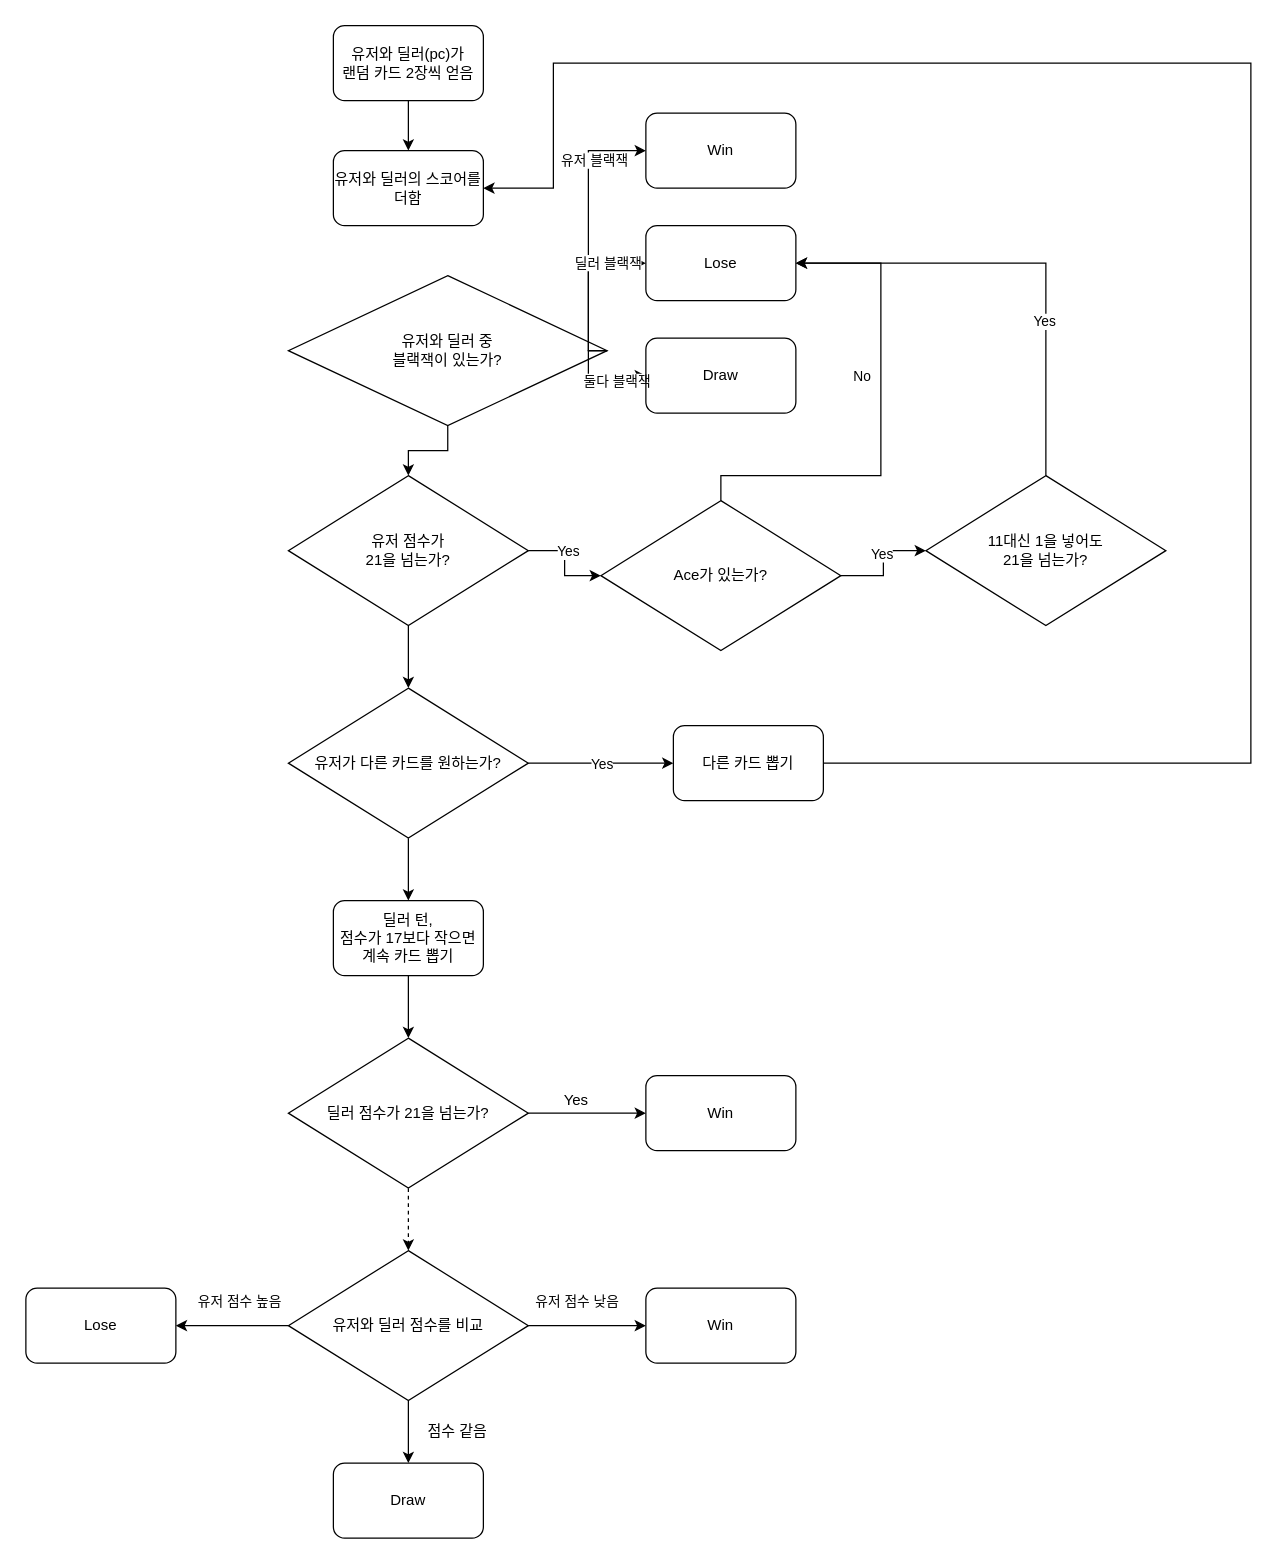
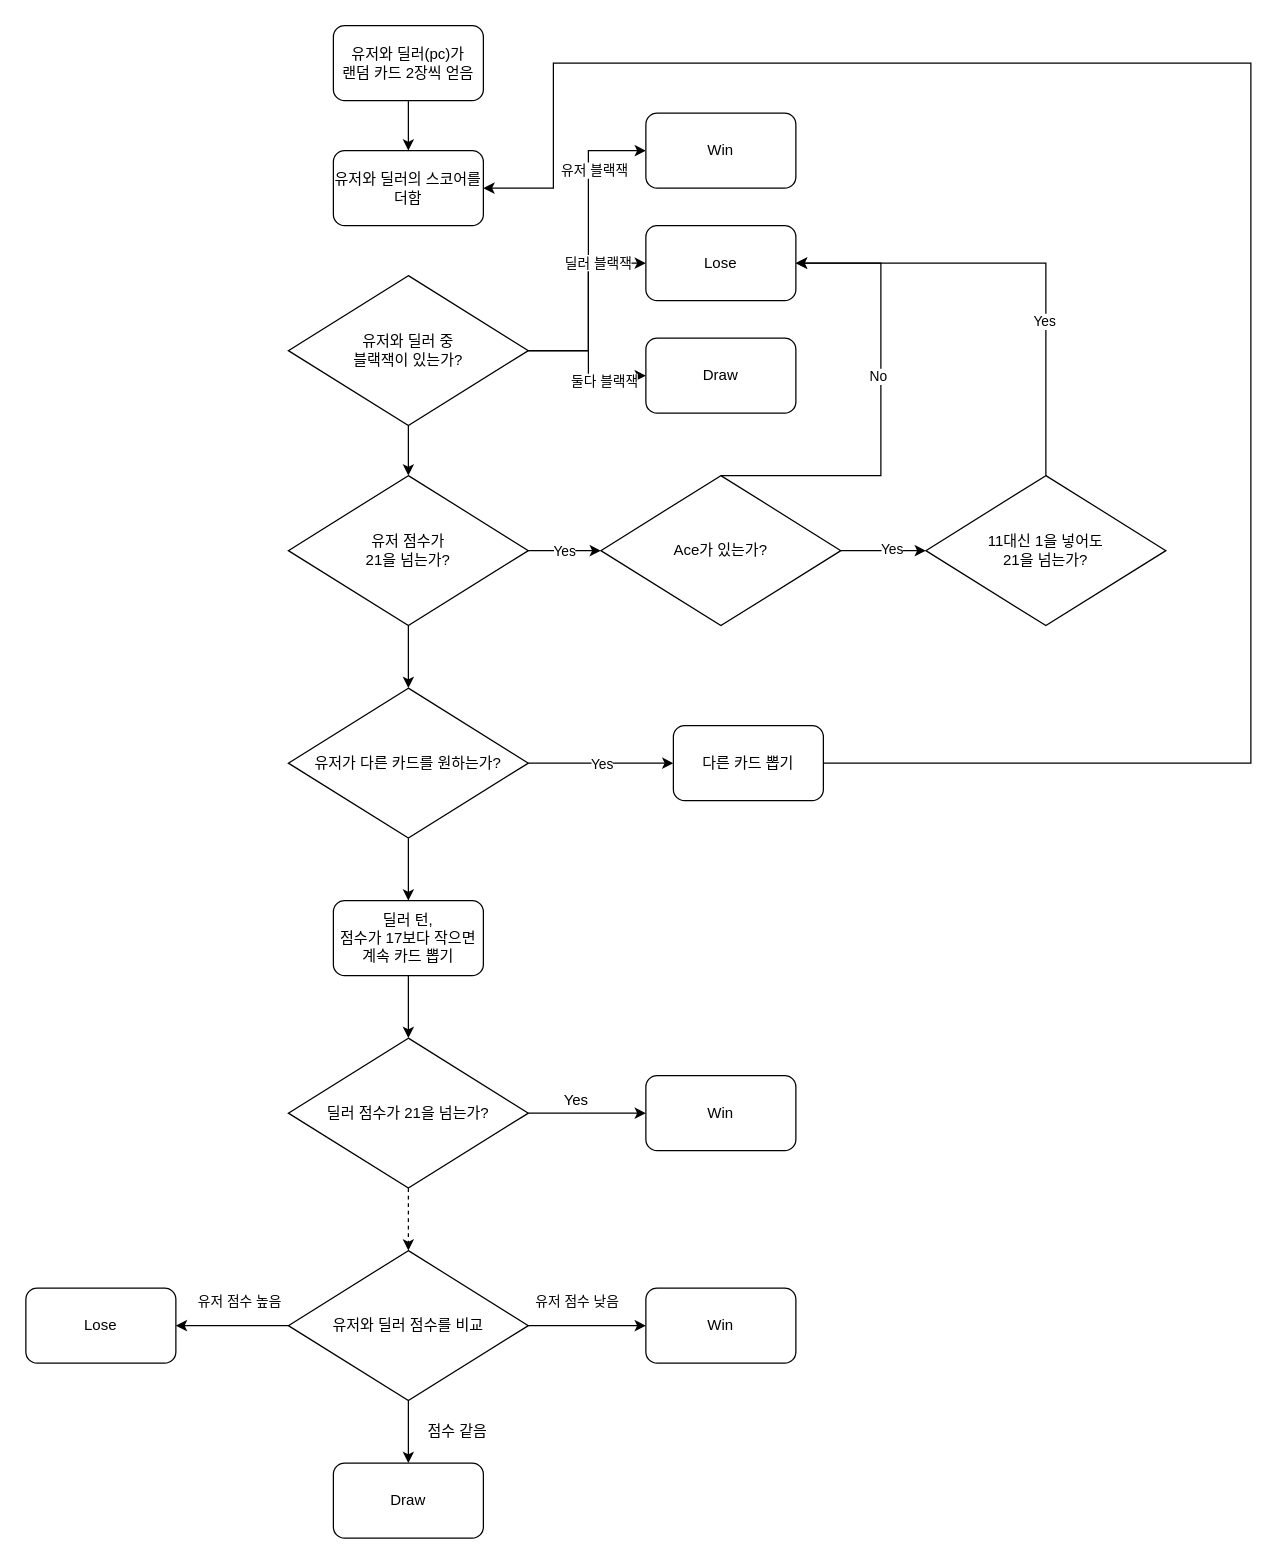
  <mxCell id="0" />
  <mxCell id="1" parent="0" />
  <mxCell id="2" value="" style="edgeStyle=none;html=1;" edge="1" parent="1" source="3" target="4"><mxGeometry relative="1" as="geometry" /></mxCell>
  <mxCell id="3" value="유저와 딜러(pc)가&lt;br&gt;랜덤 카드 2장씩 얻음" style="rounded=1;whiteSpace=wrap;html=1;" vertex="1" parent="1"><mxGeometry x="266" y="20" width="120" height="60" as="geometry" /></mxCell>
  <mxCell id="4" value="유저와 딜러의 스코어를 더함" style="rounded=1;whiteSpace=wrap;html=1;" vertex="1" parent="1"><mxGeometry x="266" y="120" width="120" height="60" as="geometry" /></mxCell>
  <mxCell id="5" value="" style="edgeStyle=orthogonalEdgeStyle;html=1;exitX=1;exitY=0.5;exitDx=0;exitDy=0;rounded=0;" edge="1" parent="1" source="12" target="13"><mxGeometry relative="1" as="geometry"><Array as="points"><mxPoint x="470" y="280" /><mxPoint x="470" y="120" /></Array></mxGeometry></mxCell>
  <mxCell id="6" value="유저 블랙잭" style="edgeLabel;html=1;align=center;verticalAlign=middle;resizable=0;points=[];" vertex="1" connectable="0" parent="5"><mxGeometry x="0.52" y="-4" relative="1" as="geometry"><mxPoint as="offset" /></mxGeometry></mxCell>
  <mxCell id="7" style="edgeStyle=orthogonalEdgeStyle;rounded=0;html=1;exitX=1;exitY=0.5;exitDx=0;exitDy=0;" edge="1" parent="1" source="12" target="14"><mxGeometry relative="1" as="geometry"><Array as="points"><mxPoint x="470" y="280" /><mxPoint x="470" y="210" /></Array></mxGeometry></mxCell>
  <mxCell id="8" value="딜러 블랙잭" style="edgeLabel;html=1;align=center;verticalAlign=middle;resizable=0;points=[];" vertex="1" connectable="0" parent="7"><mxGeometry x="0.524" y="1" relative="1" as="geometry"><mxPoint as="offset" /></mxGeometry></mxCell>
  <mxCell id="9" style="edgeStyle=orthogonalEdgeStyle;rounded=0;html=1;exitX=1;exitY=0.5;exitDx=0;exitDy=0;entryX=0;entryY=0.5;entryDx=0;entryDy=0;" edge="1" parent="1" source="12" target="15"><mxGeometry relative="1" as="geometry"><Array as="points"><mxPoint x="470" y="280" /><mxPoint x="470" y="300" /></Array></mxGeometry></mxCell>
  <mxCell id="10" value="둘다 블랙잭" style="edgeLabel;html=1;align=center;verticalAlign=middle;resizable=0;points=[];" vertex="1" connectable="0" parent="9"><mxGeometry x="0.404" y="-4" relative="1" as="geometry"><mxPoint as="offset" /></mxGeometry></mxCell>
  <mxCell id="11" value="" style="edgeStyle=orthogonalEdgeStyle;rounded=0;html=1;" edge="1" parent="1" source="12" target="19"><mxGeometry relative="1" as="geometry" /></mxCell>
- <mxCell id="12" value="유저와 딜러 중&lt;br&gt;블랙잭이 있는가?" style="rhombus;whiteSpace=wrap;html=1;rounded=0;fillColor=none;cloneable=1;" vertex="1" parent="1"><mxGeometry x="230" y="220" width="255" height="120" as="geometry" /></mxCell>
+ <mxCell id="12" value="유저와 딜러 중&lt;br&gt;블랙잭이 있는가?" style="rhombus;whiteSpace=wrap;html=1;rounded=0;fillColor=none;cloneable=1;" vertex="1" parent="1"><mxGeometry x="230" y="220" width="192" height="120" as="geometry" /></mxCell>
  <mxCell id="13" value="Win" style="whiteSpace=wrap;html=1;fillColor=none;rounded=1;" vertex="1" parent="1"><mxGeometry x="516" y="90" width="120" height="60" as="geometry" /></mxCell>
  <mxCell id="14" value="Lose" style="whiteSpace=wrap;html=1;fillColor=none;rounded=1;" vertex="1" parent="1"><mxGeometry x="516" y="180" width="120" height="60" as="geometry" /></mxCell>
  <mxCell id="15" value="Draw" style="whiteSpace=wrap;html=1;fillColor=none;rounded=1;" vertex="1" parent="1"><mxGeometry x="516" y="270" width="120" height="60" as="geometry" /></mxCell>
  <mxCell id="16" value="" style="edgeStyle=orthogonalEdgeStyle;rounded=0;html=1;" edge="1" parent="1" source="19" target="24"><mxGeometry relative="1" as="geometry" /></mxCell>
  <mxCell id="17" value="Yes" style="edgeLabel;html=1;align=center;verticalAlign=middle;resizable=0;points=[];" vertex="1" connectable="0" parent="16"><mxGeometry x="-0.747" relative="1" as="geometry"><mxPoint x="21" as="offset" /></mxGeometry></mxCell>
  <mxCell id="18" value="" style="edgeStyle=orthogonalEdgeStyle;rounded=0;html=1;" edge="1" parent="1" source="19" target="31"><mxGeometry relative="1" as="geometry" /></mxCell>
  <mxCell id="19" value="유저 점수가&lt;br&gt;21을 넘는가?" style="rhombus;whiteSpace=wrap;html=1;rounded=0;fillColor=none;cloneable=1;" vertex="1" parent="1"><mxGeometry x="230" y="380" width="192" height="120" as="geometry" /></mxCell>
  <mxCell id="20" value="" style="edgeStyle=orthogonalEdgeStyle;rounded=0;html=1;" edge="1" parent="1" source="24" target="27"><mxGeometry relative="1" as="geometry" /></mxCell>
  <mxCell id="21" value="Yes" style="edgeLabel;html=1;align=center;verticalAlign=middle;resizable=0;points=[];" vertex="1" connectable="0" parent="20"><mxGeometry x="0.182" y="2" relative="1" as="geometry"><mxPoint as="offset" /></mxGeometry></mxCell>
  <mxCell id="22" style="edgeStyle=orthogonalEdgeStyle;rounded=0;html=1;exitX=0.5;exitY=0;exitDx=0;exitDy=0;entryX=1;entryY=0.5;entryDx=0;entryDy=0;" edge="1" parent="1" source="24" target="14"><mxGeometry relative="1" as="geometry"><Array as="points"><mxPoint x="704" y="380" /><mxPoint x="704" y="210" /></Array></mxGeometry></mxCell>
  <mxCell id="23" value="No" style="edgeLabel;html=1;align=center;verticalAlign=middle;resizable=0;points=[];" vertex="1" connectable="0" parent="22"><mxGeometry x="-0.318" relative="1" as="geometry"><mxPoint y="-80" as="offset" /></mxGeometry></mxCell>
- <mxCell id="24" value="Ace가 있는가?" style="rhombus;whiteSpace=wrap;html=1;rounded=0;fillColor=none;cloneable=1;" vertex="1" parent="1"><mxGeometry x="480" y="400" width="192" height="120" as="geometry" /></mxCell>
+ <mxCell id="24" value="Ace가 있는가?" style="rhombus;whiteSpace=wrap;html=1;rounded=0;fillColor=none;cloneable=1;" vertex="1" parent="1"><mxGeometry x="480" y="380" width="192" height="120" as="geometry" /></mxCell>
  <mxCell id="25" style="edgeStyle=orthogonalEdgeStyle;rounded=0;html=1;exitX=0.5;exitY=0;exitDx=0;exitDy=0;entryX=1;entryY=0.5;entryDx=0;entryDy=0;" edge="1" parent="1" source="27" target="14"><mxGeometry relative="1" as="geometry" /></mxCell>
  <mxCell id="26" value="Yes" style="edgeLabel;html=1;align=center;verticalAlign=middle;resizable=0;points=[];" vertex="1" connectable="0" parent="25"><mxGeometry x="-0.332" y="2" relative="1" as="geometry"><mxPoint as="offset" /></mxGeometry></mxCell>
  <mxCell id="27" value="11대신 1을 넣어도&lt;br&gt;21을 넘는가?" style="rhombus;whiteSpace=wrap;html=1;rounded=0;fillColor=none;cloneable=1;" vertex="1" parent="1"><mxGeometry x="740" y="380" width="192" height="120" as="geometry" /></mxCell>
  <mxCell id="28" value="" style="edgeStyle=orthogonalEdgeStyle;rounded=0;html=1;" edge="1" parent="1" source="31" target="33"><mxGeometry relative="1" as="geometry" /></mxCell>
  <mxCell id="29" value="Yes" style="edgeLabel;html=1;align=center;verticalAlign=middle;resizable=0;points=[];" vertex="1" connectable="0" parent="28"><mxGeometry x="0.31" relative="1" as="geometry"><mxPoint x="-18" as="offset" /></mxGeometry></mxCell>
  <mxCell id="30" value="" style="edgeStyle=orthogonalEdgeStyle;rounded=0;html=1;" edge="1" parent="1" source="31" target="35"><mxGeometry relative="1" as="geometry" /></mxCell>
  <mxCell id="31" value="유저가 다른 카드를 원하는가?" style="rhombus;whiteSpace=wrap;html=1;rounded=0;fillColor=none;cloneable=1;" vertex="1" parent="1"><mxGeometry x="230" y="550" width="192" height="120" as="geometry" /></mxCell>
  <mxCell id="32" style="edgeStyle=orthogonalEdgeStyle;rounded=0;html=1;exitX=1;exitY=0.5;exitDx=0;exitDy=0;entryX=1;entryY=0.5;entryDx=0;entryDy=0;" edge="1" parent="1" source="33" target="4"><mxGeometry relative="1" as="geometry"><Array as="points"><mxPoint x="1000" y="610" /><mxPoint x="1000" y="50" /><mxPoint x="442" y="50" /><mxPoint x="442" y="150" /></Array></mxGeometry></mxCell>
  <mxCell id="33" value="다른 카드 뽑기" style="rounded=1;whiteSpace=wrap;html=1;" vertex="1" parent="1"><mxGeometry x="538" y="580" width="120" height="60" as="geometry" /></mxCell>
  <mxCell id="34" value="" style="edgeStyle=orthogonalEdgeStyle;rounded=0;html=1;" edge="1" parent="1" source="35" target="38"><mxGeometry relative="1" as="geometry" /></mxCell>
  <mxCell id="35" value="딜러 턴,&lt;br&gt;점수가 17보다 작으면 계속 카드 뽑기" style="rounded=1;whiteSpace=wrap;html=1;" vertex="1" parent="1"><mxGeometry x="266" y="720" width="120" height="60" as="geometry" /></mxCell>
  <mxCell id="36" value="" style="edgeStyle=orthogonalEdgeStyle;rounded=0;html=1;" edge="1" parent="1" source="38" target="39"><mxGeometry relative="1" as="geometry" /></mxCell>
  <mxCell id="37" value="" style="edgeStyle=orthogonalEdgeStyle;rounded=0;html=1;dashed=1;" edge="1" parent="1" source="38" target="46"><mxGeometry relative="1" as="geometry" /></mxCell>
  <mxCell id="38" value="딜러 점수가 21을 넘는가?" style="rhombus;whiteSpace=wrap;html=1;rounded=0;fillColor=none;cloneable=1;" vertex="1" parent="1"><mxGeometry x="230" y="830" width="192" height="120" as="geometry" /></mxCell>
  <mxCell id="39" value="Win" style="whiteSpace=wrap;html=1;fillColor=none;rounded=1;" vertex="1" parent="1"><mxGeometry x="516" y="860" width="120" height="60" as="geometry" /></mxCell>
  <mxCell id="40" value="Yes" style="text;html=1;align=center;verticalAlign=middle;resizable=0;points=[];autosize=1;strokeColor=none;fillColor=none;" vertex="1" parent="1"><mxGeometry x="440" y="865" width="40" height="30" as="geometry" /></mxCell>
  <mxCell id="41" value="" style="edgeStyle=orthogonalEdgeStyle;rounded=0;html=1;" edge="1" parent="1" source="46" target="48"><mxGeometry relative="1" as="geometry" /></mxCell>
  <mxCell id="42" value="유저 점수 높음" style="edgeLabel;html=1;align=center;verticalAlign=middle;resizable=0;points=[];" vertex="1" connectable="0" parent="41"><mxGeometry x="0.289" y="2" relative="1" as="geometry"><mxPoint x="18" y="-22" as="offset" /></mxGeometry></mxCell>
  <mxCell id="43" value="" style="edgeStyle=orthogonalEdgeStyle;rounded=0;html=1;" edge="1" parent="1" source="46" target="49"><mxGeometry relative="1" as="geometry" /></mxCell>
  <mxCell id="44" value="" style="edgeStyle=orthogonalEdgeStyle;rounded=0;html=1;" edge="1" parent="1" source="46" target="47"><mxGeometry relative="1" as="geometry" /></mxCell>
  <mxCell id="45" value="유저 점수 낮음" style="edgeLabel;html=1;align=center;verticalAlign=middle;resizable=0;points=[];" vertex="1" connectable="0" parent="44"><mxGeometry x="-0.213" y="-2" relative="1" as="geometry"><mxPoint x="1" y="-22" as="offset" /></mxGeometry></mxCell>
  <mxCell id="46" value="유저와 딜러 점수를 비교" style="rhombus;whiteSpace=wrap;html=1;rounded=0;fillColor=none;cloneable=1;" vertex="1" parent="1"><mxGeometry x="230" y="1000" width="192" height="120" as="geometry" /></mxCell>
  <mxCell id="47" value="Win" style="whiteSpace=wrap;html=1;fillColor=none;rounded=1;" vertex="1" parent="1"><mxGeometry x="516" y="1030" width="120" height="60" as="geometry" /></mxCell>
  <mxCell id="48" value="Lose" style="whiteSpace=wrap;html=1;fillColor=none;rounded=1;" vertex="1" parent="1"><mxGeometry x="20" y="1030" width="120" height="60" as="geometry" /></mxCell>
  <mxCell id="49" value="Draw" style="whiteSpace=wrap;html=1;fillColor=none;rounded=1;" vertex="1" parent="1"><mxGeometry x="266" y="1170" width="120" height="60" as="geometry" /></mxCell>
  <mxCell id="50" value="점수 같음" style="text;html=1;align=center;verticalAlign=middle;resizable=0;points=[];autosize=1;strokeColor=none;fillColor=none;" vertex="1" parent="1"><mxGeometry x="330" y="1130" width="70" height="30" as="geometry" /></mxCell>
